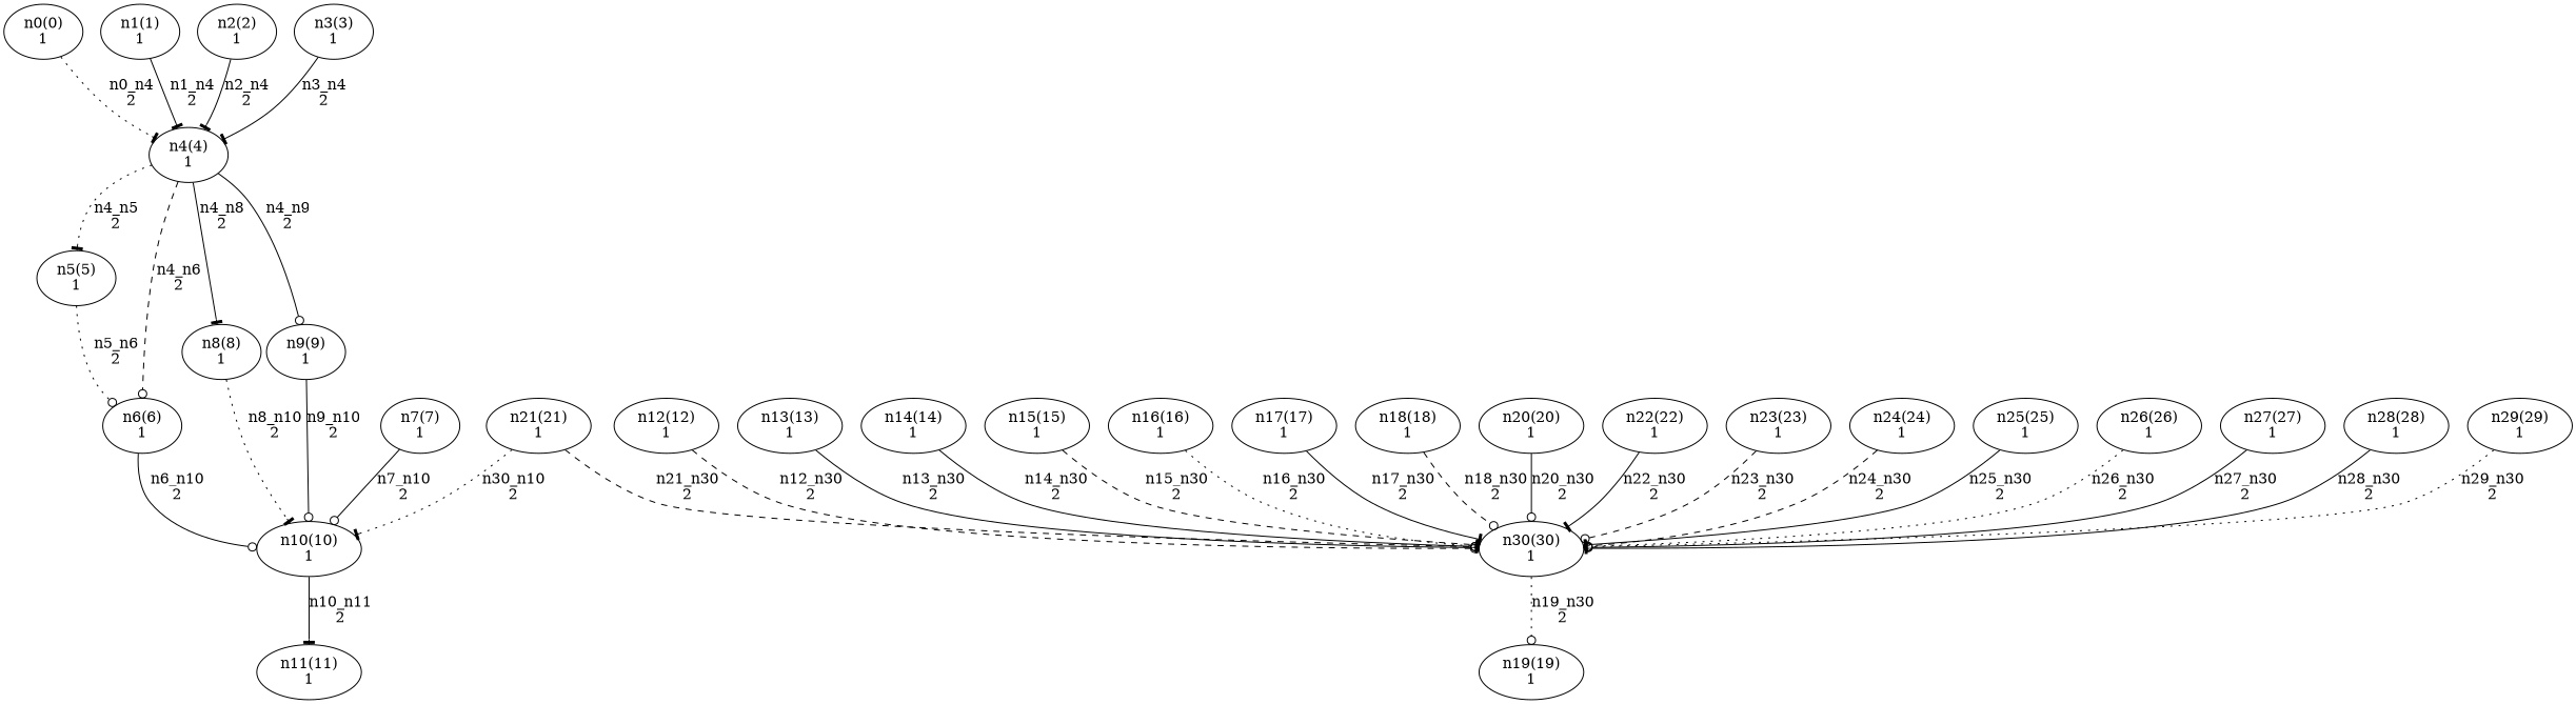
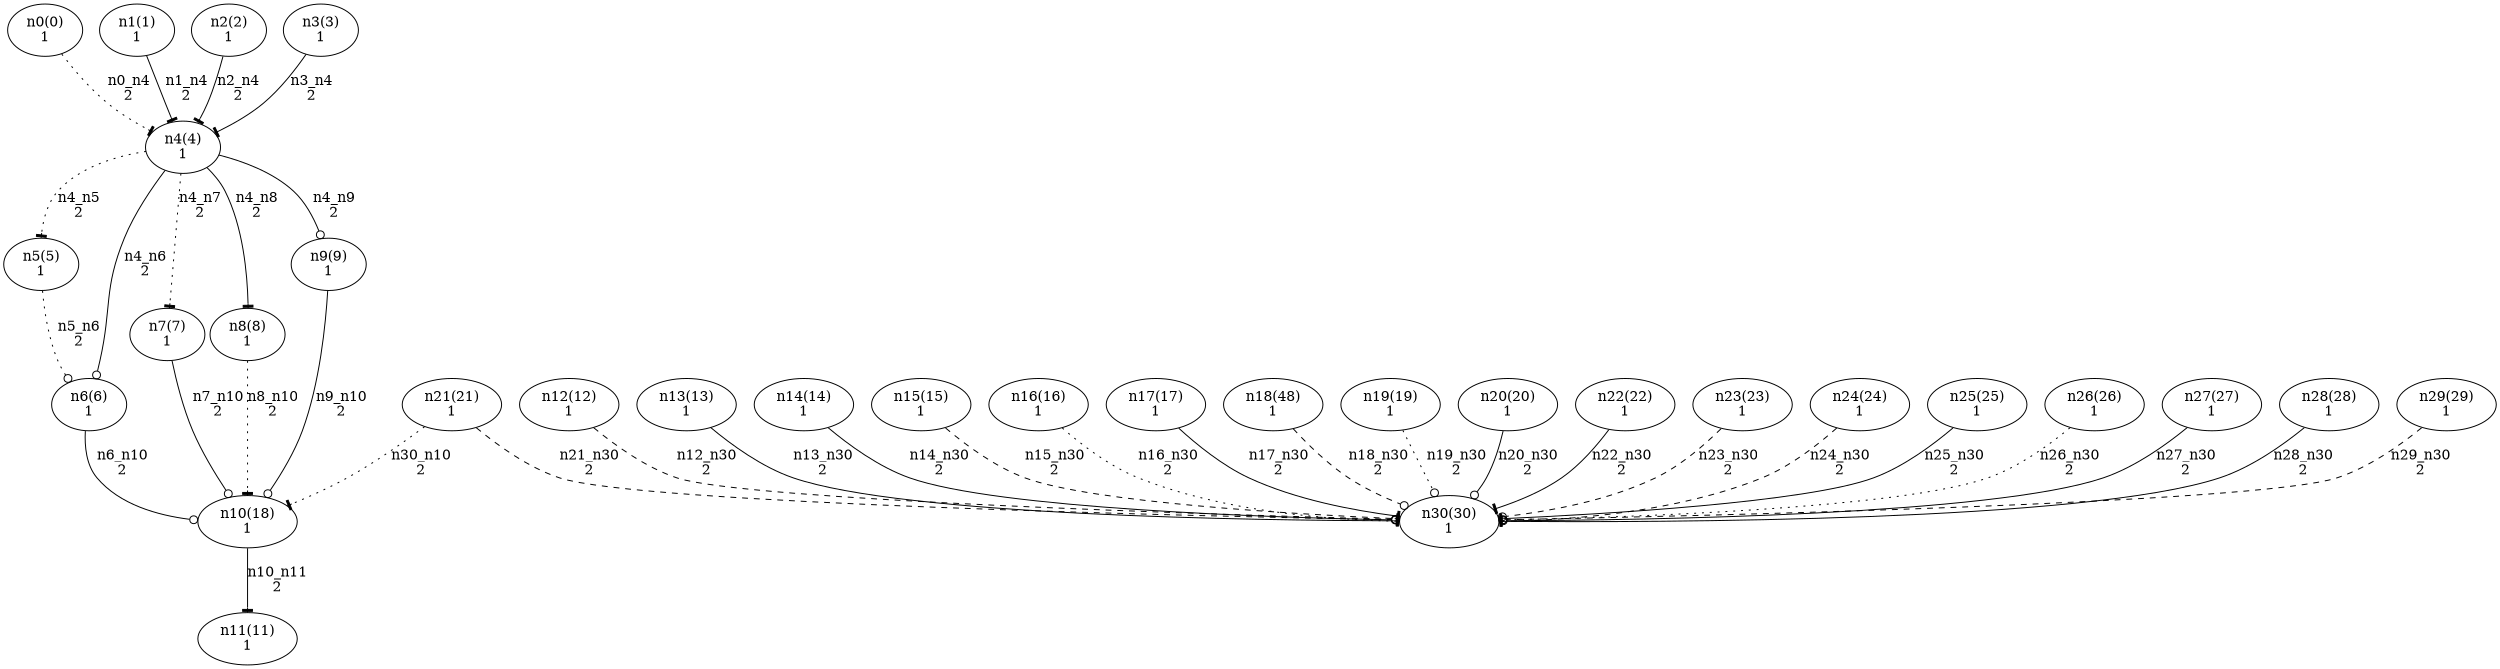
  digraph {
    edge [arrowhead=tee style=solid]
    n1 [label="n0(0)\n1"]
    n2 [label="n4(4)\n1"]
    n3 [label="n5(5)\n1"]
    n4 [label="n6(6)\n1"]
    n5 [label="n7(7)\n1"]
    n6 [label="n8(8)\n1"]
    n7 [label="n9(9)\n1"]
-   n8 [label="n10(10)\n1"]
+   n8 [label="n10(18)\n1"]
    n9 [label="n1(1)\n1"]
    n10 [label="n2(2)\n1"]
    n11 [label="n3(3)\n1"]
    n12 [label="n11(11)\n1"]
    n13 [label="n12(12)\n1"]
    n14 [label="n30(30)\n1"]
    n15 [label="n13(13)\n1"]
    n16 [label="n14(14)\n1"]
    n17 [label="n15(15)\n1"]
    n18 [label="n16(16)\n1"]
    n19 [label="n17(17)\n1"]
-   n20 [label="n18(18)\n1"]
+   n20 [label="n18(48)\n1"]
    n21 [label="n19(19)\n1"]
    n22 [label="n20(20)\n1"]
    n23 [label="n21(21)\n1"]
    n24 [label="n22(22)\n1"]
    n25 [label="n23(23)\n1"]
    n26 [label="n24(24)\n1"]
    n27 [label="n25(25)\n1"]
    n28 [label="n26(26)\n1"]
    n29 [label="n27(27)\n1"]
    n30 [label="n28(28)\n1"]
    n31 [label="n29(29)\n1"]
    n1 -> n2 [label="n0_n4\n2" style=dotted]
    n2 -> n3 [label="n4_n5\n2" style=dotted]
-   n2 -> n4 [arrowhead=odot label="n4_n6\n2" style=dashed]
+   n2 -> n4 [arrowhead=odot label="n4_n6\n2"]
+   n2 -> n5 [label="n4_n7\n2" style=dotted]
    n2 -> n6 [label="n4_n8\n2"]
    n2 -> n7 [arrowhead=odot label="n4_n9\n2"]
    n3 -> n4 [arrowhead=odot label="n5_n6\n2" style=dotted]
    n4 -> n8 [arrowhead=odot label="n6_n10\n2"]
    n5 -> n8 [arrowhead=odot label="n7_n10\n2"]
    n6 -> n8 [label="n8_n10\n2" style=dotted]
    n7 -> n8 [arrowhead=odot label="n9_n10\n2"]
    n8 -> n12 [label="n10_n11\n2"]
    n9 -> n2 [label="n1_n4\n2"]
    n10 -> n2 [label="n2_n4\n2"]
    n11 -> n2 [label="n3_n4\n2"]
    n13 -> n14 [arrowhead=odot label="n12_n30\n2" style=dashed]
    n15 -> n14 [label="n13_n30\n2"]
    n16 -> n14 [arrowhead=odot label="n14_n30\n2"]
    n17 -> n14 [label="n15_n30\n2" style=dashed]
    n18 -> n14 [label="n16_n30\n2" style=dotted]
    n19 -> n14 [label="n17_n30\n2"]
    n20 -> n14 [arrowhead=odot label="n18_n30\n2" style=dashed]
-   n14 -> n21 [arrowhead=odot label="n19_n30\n2" style=dotted]
+   n21 -> n14 [arrowhead=odot label="n19_n30\n2" style=dotted]
    n22 -> n14 [arrowhead=odot label="n20_n30\n2"]
    n23 -> n8 [label="n30_n10\n2" style=dotted]
    n23 -> n14 [arrowhead=odot label="n21_n30\n2" style=dashed]
    n24 -> n14 [label="n22_n30\n2"]
    n25 -> n14 [arrowhead=odot label="n23_n30\n2" style=dashed]
    n26 -> n14 [label="n24_n30\n2" style=dashed]
    n27 -> n14 [label="n25_n30\n2"]
    n28 -> n14 [arrowhead=odot label="n26_n30\n2" style=dotted]
    n29 -> n14 [arrowhead=odot label="n27_n30\n2"]
    n30 -> n14 [label="n28_n30\n2"]
-   n31 -> n14 [arrowhead=odot label="n29_n30\n2" style=dotted]
+   n31 -> n14 [arrowhead=odot label="n29_n30\n2" style=dashed]
  }
